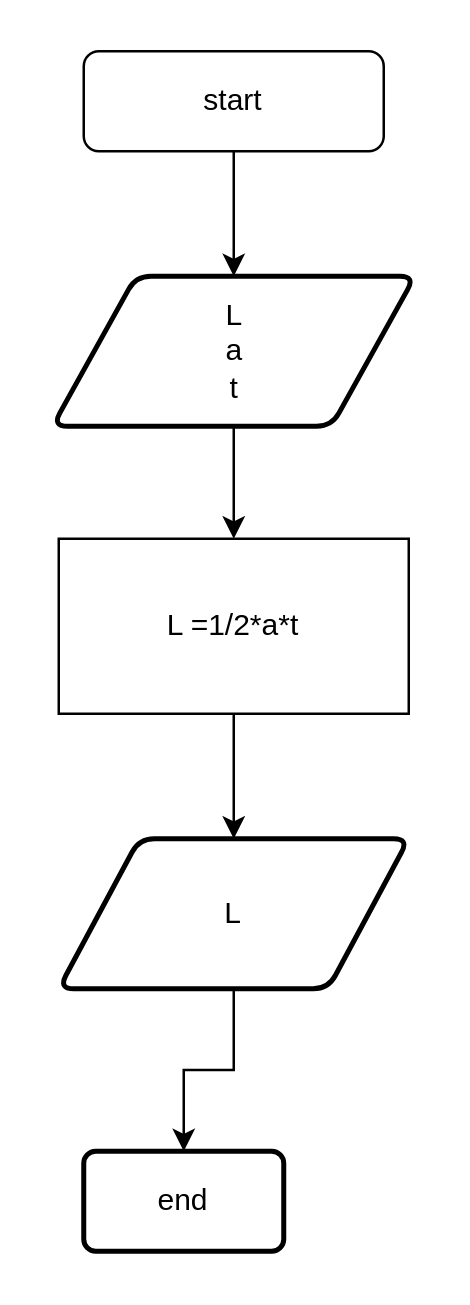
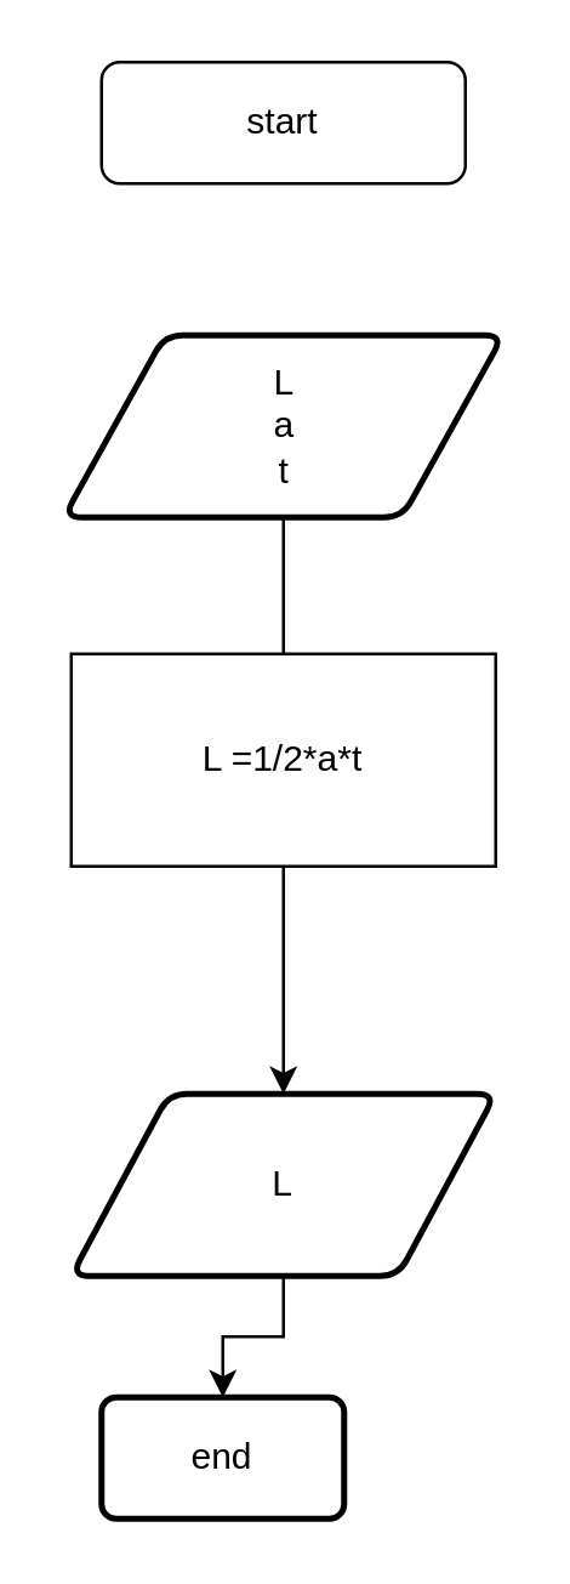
  <mxCell id="0" />
  <mxCell id="1" parent="0" />
- <mxCell id="2" style="edgeStyle=orthogonalEdgeStyle;rounded=0;orthogonalLoop=1;jettySize=auto;html=1;exitX=0.5;exitY=1;exitDx=0;exitDy=0;entryX=0.5;entryY=0;entryDx=0;entryDy=0;" edge="1" parent="1" source="3" target="5"><mxGeometry relative="1" as="geometry" /></mxCell>
  <mxCell id="3" value="start" style="rounded=1;whiteSpace=wrap;html=1;fontSize=12;glass=0;strokeWidth=1;shadow=0;" parent="1" vertex="1"><mxGeometry x="33" y="20" width="120" height="40" as="geometry" /></mxCell>
- <mxCell id="4" style="edgeStyle=orthogonalEdgeStyle;rounded=0;orthogonalLoop=1;jettySize=auto;html=1;exitX=0.5;exitY=1;exitDx=0;exitDy=0;entryX=0.5;entryY=0;entryDx=0;entryDy=0;" edge="1" parent="1" source="5" target="8"><mxGeometry relative="1" as="geometry" /></mxCell>
+ <mxCell id="4" style="edgeStyle=orthogonalEdgeStyle;rounded=0;orthogonalLoop=1;jettySize=auto;html=1;exitX=0.5;exitY=1;exitDx=0;exitDy=0;entryX=0.5;entryY=0;entryDx=0;entryDy=0;endArrow=none;" edge="1" parent="1" source="5" target="8"><mxGeometry relative="1" as="geometry" /></mxCell>
  <mxCell id="5" value="&lt;div&gt;L&lt;br&gt;&lt;/div&gt;&lt;div&gt;a&lt;/div&gt;&lt;div&gt;t&lt;br&gt;&lt;/div&gt;" style="shape=parallelogram;html=1;strokeWidth=2;perimeter=parallelogramPerimeter;whiteSpace=wrap;rounded=1;arcSize=12;size=0.23;" vertex="1" parent="1"><mxGeometry x="20.5" y="110" width="145" height="60" as="geometry" /></mxCell>
  <mxCell id="6" value="end" style="rounded=1;whiteSpace=wrap;html=1;strokeWidth=2;arcSize=12;" vertex="1" parent="1"><mxGeometry x="33" y="460" width="80" height="40" as="geometry" /></mxCell>
  <mxCell id="7" style="edgeStyle=orthogonalEdgeStyle;rounded=0;orthogonalLoop=1;jettySize=auto;html=1;exitX=0.5;exitY=1;exitDx=0;exitDy=0;" edge="1" parent="1" source="8" target="10"><mxGeometry relative="1" as="geometry" /></mxCell>
  <mxCell id="8" value="L =1/2*a*t" style="rounded=0;whiteSpace=wrap;html=1;" vertex="1" parent="1"><mxGeometry x="23" y="215" width="140" height="70" as="geometry" /></mxCell>
  <mxCell id="9" style="edgeStyle=orthogonalEdgeStyle;rounded=0;orthogonalLoop=1;jettySize=auto;html=1;exitX=0.5;exitY=1;exitDx=0;exitDy=0;entryX=0.5;entryY=0;entryDx=0;entryDy=0;" edge="1" parent="1" source="10" target="6"><mxGeometry relative="1" as="geometry" /></mxCell>
- <mxCell id="10" value="L" style="shape=parallelogram;html=1;strokeWidth=2;perimeter=parallelogramPerimeter;whiteSpace=wrap;rounded=1;arcSize=12;size=0.23;" vertex="1" parent="1"><mxGeometry x="23" y="335" width="140" height="60" as="geometry" /></mxCell>
+ <mxCell id="10" value="L" style="shape=parallelogram;html=1;strokeWidth=2;perimeter=parallelogramPerimeter;whiteSpace=wrap;rounded=1;arcSize=12;size=0.23;" vertex="1" parent="1"><mxGeometry x="23" y="360" width="140" height="60" as="geometry" /></mxCell>
